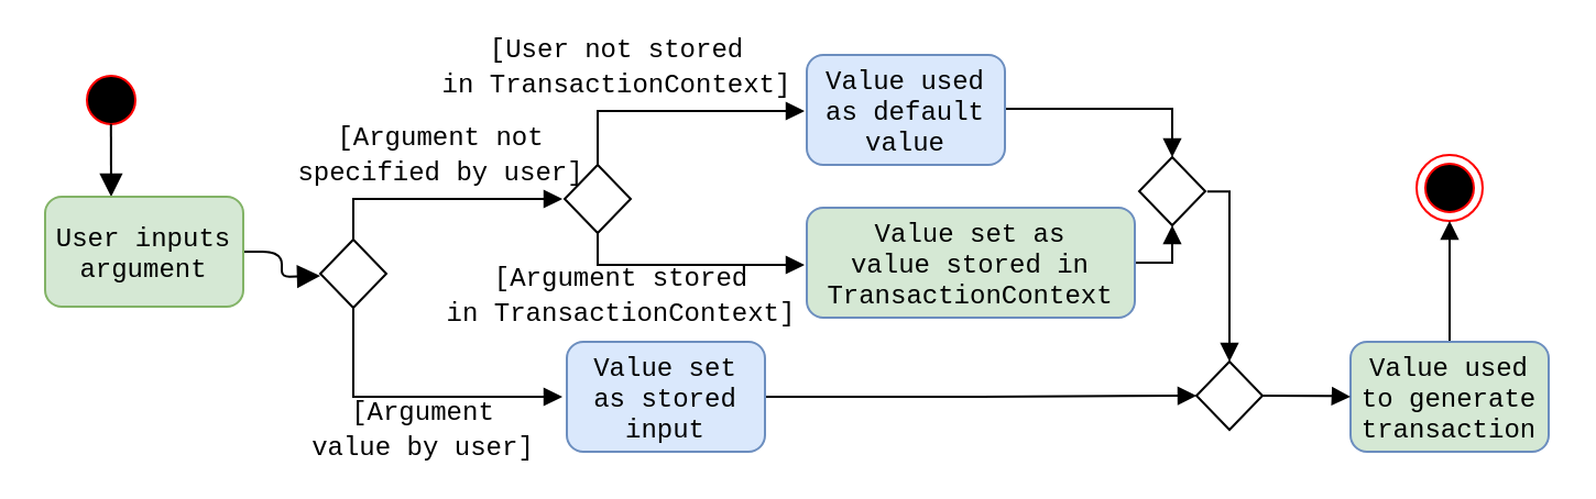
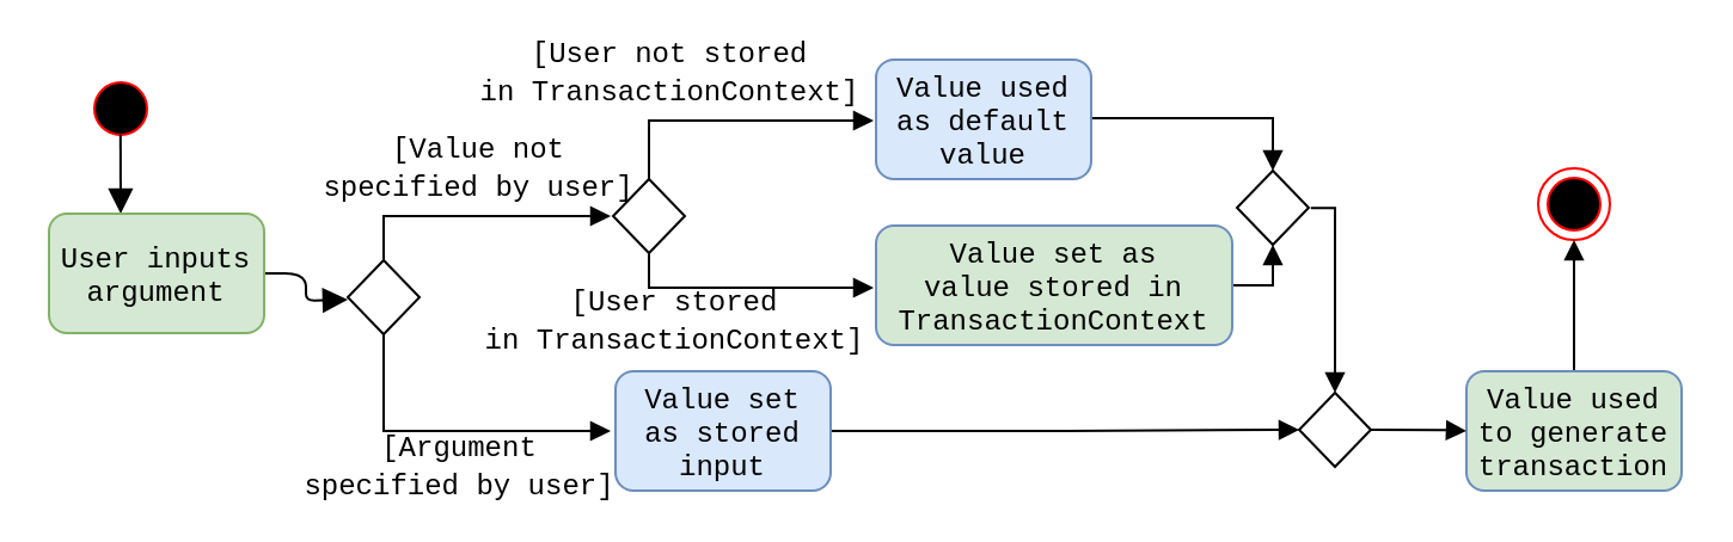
  <mxCell id="0" />
  <mxCell id="1" parent="0" />
  <mxCell id="2" value="" style="edgeStyle=orthogonalEdgeStyle;html=1;verticalAlign=bottom;endArrow=block;endSize=8;strokeColor=#000000;exitX=1;exitY=0.5;exitDx=0;exitDy=0;fontFamily=Courier New;endFill=1;" parent="1" source="5" edge="1"><mxGeometry relative="1" as="geometry"><mxPoint x="145" y="125" as="targetPoint" /><mxPoint x="154" y="70" as="sourcePoint" /></mxGeometry></mxCell>
  <mxCell id="3" value="" style="ellipse;shape=startState;fillColor=#000000;strokeColor=#ff0000;fontFamily=Courier New;" parent="1" vertex="1"><mxGeometry x="35" y="30" width="30" height="30" as="geometry" /></mxCell>
  <mxCell id="4" value="" style="edgeStyle=elbowEdgeStyle;elbow=horizontal;verticalAlign=bottom;endArrow=block;endSize=8;strokeColor=#000000;endFill=1;rounded=0;fontFamily=Courier New;exitX=0.497;exitY=0.862;exitDx=0;exitDy=0;exitPerimeter=0;" parent="1" source="3" target="5" edge="1"><mxGeometry x="315" y="168" as="geometry"><mxPoint x="85" y="98" as="targetPoint" /><mxPoint x="50" y="60" as="sourcePoint" /></mxGeometry></mxCell>
  <mxCell id="5" value="User inputs&#10;argument" style="fillColor=#d5e8d4;strokeColor=#82b366;fontFamily=Courier New;rounded=1;" parent="1" vertex="1"><mxGeometry x="20" y="89" width="90" height="50" as="geometry" /></mxCell>
  <mxCell id="6" value="" style="ellipse;shape=endState;fillColor=#000000;strokeColor=#ff0000;fontFamily=Courier New;" parent="1" vertex="1"><mxGeometry x="643" y="70" width="30" height="30" as="geometry" /></mxCell>
  <mxCell id="7" value="" style="edgeStyle=orthogonalEdgeStyle;rounded=0;orthogonalLoop=1;jettySize=auto;html=1;endArrow=block;endFill=1;" edge="1" parent="1" source="9"><mxGeometry relative="1" as="geometry"><mxPoint x="255" y="90" as="targetPoint" /><Array as="points"><mxPoint x="160" y="90" /></Array></mxGeometry></mxCell>
  <mxCell id="8" value="" style="edgeStyle=orthogonalEdgeStyle;rounded=0;orthogonalLoop=1;jettySize=auto;html=1;endArrow=block;endFill=1;" edge="1" parent="1" source="9"><mxGeometry relative="1" as="geometry"><mxPoint x="255" y="180" as="targetPoint" /><Array as="points"><mxPoint x="160" y="180" /></Array></mxGeometry></mxCell>
  <mxCell id="9" value="" style="rhombus;whiteSpace=wrap;html=1;rounded=0;" vertex="1" parent="1"><mxGeometry x="145" y="108.5" width="30" height="31" as="geometry" /></mxCell>
- <mxCell id="10" value="&lt;font face=&quot;Courier New&quot;&gt;[Argument stored &lt;br&gt;in TransactionContext]&lt;/font&gt;" style="text;html=1;strokeColor=none;fillColor=none;align=center;verticalAlign=middle;whiteSpace=wrap;rounded=0;" vertex="1" parent="1"><mxGeometry x="157" y="124" width="250" height="20" as="geometry" /></mxCell>
- <mxCell id="11" value="&lt;font face=&quot;Courier New&quot;&gt;[Argument &lt;br&gt;value by user]&lt;/font&gt;" style="text;html=1;strokeColor=none;fillColor=none;align=center;verticalAlign=middle;whiteSpace=wrap;rounded=0;" vertex="1" parent="1"><mxGeometry x="67" y="185" width="250" height="20" as="geometry" /></mxCell>
+ <mxCell id="10" value="&lt;font face=&quot;Courier New&quot;&gt;[User stored &lt;br&gt;in TransactionContext]&lt;/font&gt;" style="text;html=1;strokeColor=none;fillColor=none;align=center;verticalAlign=middle;whiteSpace=wrap;rounded=0;" vertex="1" parent="1"><mxGeometry x="157" y="124" width="250" height="20" as="geometry" /></mxCell>
+ <mxCell id="11" value="&lt;font face=&quot;Courier New&quot;&gt;[Argument &lt;br&gt;specified by user]&lt;/font&gt;" style="text;html=1;strokeColor=none;fillColor=none;align=center;verticalAlign=middle;whiteSpace=wrap;rounded=0;" vertex="1" parent="1"><mxGeometry x="67" y="185" width="250" height="20" as="geometry" /></mxCell>
  <mxCell id="12" value="" style="edgeStyle=orthogonalEdgeStyle;rounded=0;orthogonalLoop=1;jettySize=auto;html=1;endArrow=block;endFill=1;" edge="1" parent="1" source="14"><mxGeometry relative="1" as="geometry"><mxPoint x="365" y="50" as="targetPoint" /><Array as="points"><mxPoint x="332" y="50" /><mxPoint x="387" y="50" /></Array></mxGeometry></mxCell>
  <mxCell id="13" value="" style="edgeStyle=orthogonalEdgeStyle;rounded=0;orthogonalLoop=1;jettySize=auto;html=1;endArrow=block;endFill=1;" edge="1" parent="1" source="14"><mxGeometry relative="1" as="geometry"><mxPoint x="365" y="120" as="targetPoint" /><Array as="points"><mxPoint x="271" y="120" /></Array></mxGeometry></mxCell>
  <mxCell id="14" value="" style="rhombus;whiteSpace=wrap;html=1;rounded=0;" vertex="1" parent="1"><mxGeometry x="256" y="74.5" width="30" height="31" as="geometry" /></mxCell>
  <mxCell id="15" value="" style="edgeStyle=orthogonalEdgeStyle;rounded=0;orthogonalLoop=1;jettySize=auto;html=1;endArrow=block;endFill=1;entryX=0;entryY=0.5;entryDx=0;entryDy=0;" edge="1" parent="1" source="16" target="19"><mxGeometry relative="1" as="geometry"><mxPoint x="525" y="180" as="targetPoint" /><Array as="points"><mxPoint x="445" y="180" /><mxPoint x="445" y="179" /></Array></mxGeometry></mxCell>
  <mxCell id="16" value="Value set&#10;as stored&#10;input" style="fillColor=#dae8fc;strokeColor=#6c8ebf;fontFamily=Courier New;rounded=1;" vertex="1" parent="1"><mxGeometry x="257" y="155" width="90" height="50" as="geometry" /></mxCell>
  <mxCell id="17" value="" style="edgeStyle=orthogonalEdgeStyle;rounded=0;orthogonalLoop=1;jettySize=auto;html=1;endArrow=block;endFill=1;entryX=0.5;entryY=0;entryDx=0;entryDy=0;" edge="1" parent="1" target="19"><mxGeometry relative="1" as="geometry"><mxPoint x="547.915" y="86.588" as="sourcePoint" /><mxPoint x="555" y="163" as="targetPoint" /><Array as="points"><mxPoint x="558" y="87" /></Array></mxGeometry></mxCell>
  <mxCell id="18" value="" style="rhombus;whiteSpace=wrap;html=1;rounded=0;" vertex="1" parent="1"><mxGeometry x="517" y="71" width="30" height="31" as="geometry" /></mxCell>
  <mxCell id="19" value="" style="rhombus;whiteSpace=wrap;html=1;rounded=0;" vertex="1" parent="1"><mxGeometry x="543" y="164" width="30" height="31" as="geometry" /></mxCell>
- <mxCell id="20" value="&lt;font face=&quot;Courier New&quot;&gt;[Argument not &lt;br&gt;specified by user]&lt;/font&gt;" style="text;html=1;strokeColor=none;fillColor=none;align=center;verticalAlign=middle;whiteSpace=wrap;rounded=0;" vertex="1" parent="1"><mxGeometry x="75" y="60" width="250" height="20" as="geometry" /></mxCell>
+ <mxCell id="20" value="&lt;font face=&quot;Courier New&quot;&gt;[Value not &lt;br&gt;specified by user]&lt;/font&gt;" style="text;html=1;strokeColor=none;fillColor=none;align=center;verticalAlign=middle;whiteSpace=wrap;rounded=0;" vertex="1" parent="1"><mxGeometry x="75" y="60" width="250" height="20" as="geometry" /></mxCell>
  <mxCell id="21" value="&lt;font face=&quot;Courier New&quot;&gt;[User not stored &lt;br&gt;in TransactionContext]&lt;/font&gt;" style="text;html=1;strokeColor=none;fillColor=none;align=center;verticalAlign=middle;whiteSpace=wrap;rounded=0;" vertex="1" parent="1"><mxGeometry x="155" y="20" width="250" height="20" as="geometry" /></mxCell>
  <mxCell id="22" value="" style="edgeStyle=orthogonalEdgeStyle;rounded=0;orthogonalLoop=1;jettySize=auto;html=1;endArrow=block;endFill=1;entryX=0.5;entryY=0;entryDx=0;entryDy=0;" edge="1" parent="1" target="18"><mxGeometry relative="1" as="geometry"><mxPoint x="454" y="50.471" as="sourcePoint" /><mxPoint x="535" y="71" as="targetPoint" /><Array as="points"><mxPoint x="454" y="49" /><mxPoint x="532" y="49" /></Array></mxGeometry></mxCell>
  <mxCell id="23" value="Value used&#10;as default&#10;value" style="fillColor=#dae8fc;strokeColor=#6c8ebf;fontFamily=Courier New;rounded=1;" vertex="1" parent="1"><mxGeometry x="366" y="24.5" width="90" height="50" as="geometry" /></mxCell>
  <mxCell id="24" value="" style="edgeStyle=orthogonalEdgeStyle;rounded=0;orthogonalLoop=1;jettySize=auto;html=1;endArrow=block;endFill=1;entryX=0.5;entryY=1;entryDx=0;entryDy=0;" edge="1" parent="1" target="18"><mxGeometry relative="1" as="geometry"><mxPoint x="514" y="119" as="sourcePoint" /><mxPoint x="534" y="119" as="targetPoint" /><Array as="points"><mxPoint x="532" y="119" /></Array></mxGeometry></mxCell>
  <mxCell id="25" value="Value set as &#10;value stored in &#10;TransactionContext" style="fillColor=#d5e8d4;strokeColor=#6c8ebf;fontFamily=Courier New;rounded=1;" vertex="1" parent="1"><mxGeometry x="366" y="94" width="149" height="50" as="geometry" /></mxCell>
  <mxCell id="26" value="" style="edgeStyle=orthogonalEdgeStyle;rounded=0;orthogonalLoop=1;jettySize=auto;html=1;endArrow=block;endFill=1;" edge="1" parent="1" source="27" target="6"><mxGeometry relative="1" as="geometry" /></mxCell>
  <mxCell id="27" value="Value used&#10;to generate&#10;transaction" style="fillColor=#d5e8d4;strokeColor=#6c8ebf;fontFamily=Courier New;rounded=1;" vertex="1" parent="1"><mxGeometry x="613" y="155" width="90" height="50" as="geometry" /></mxCell>
  <mxCell id="28" value="" style="edgeStyle=orthogonalEdgeStyle;rounded=0;orthogonalLoop=1;jettySize=auto;html=1;endArrow=block;endFill=1;" edge="1" parent="1"><mxGeometry relative="1" as="geometry"><mxPoint x="573" y="179.559" as="sourcePoint" /><mxPoint x="613" y="180" as="targetPoint" /><Array as="points"><mxPoint x="603" y="180" /></Array></mxGeometry></mxCell>
